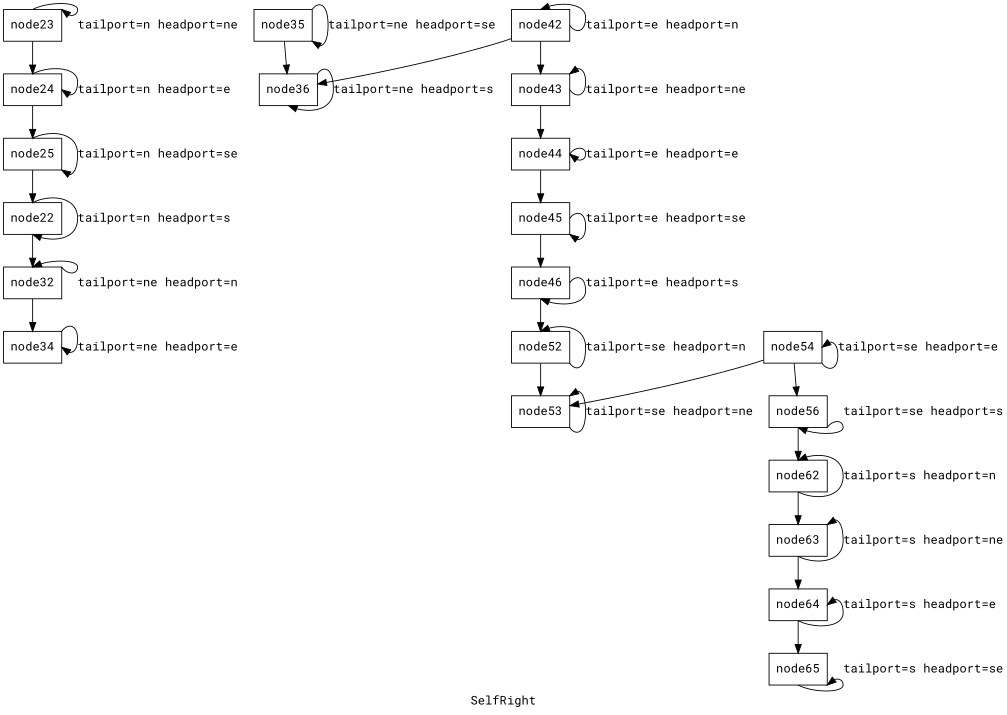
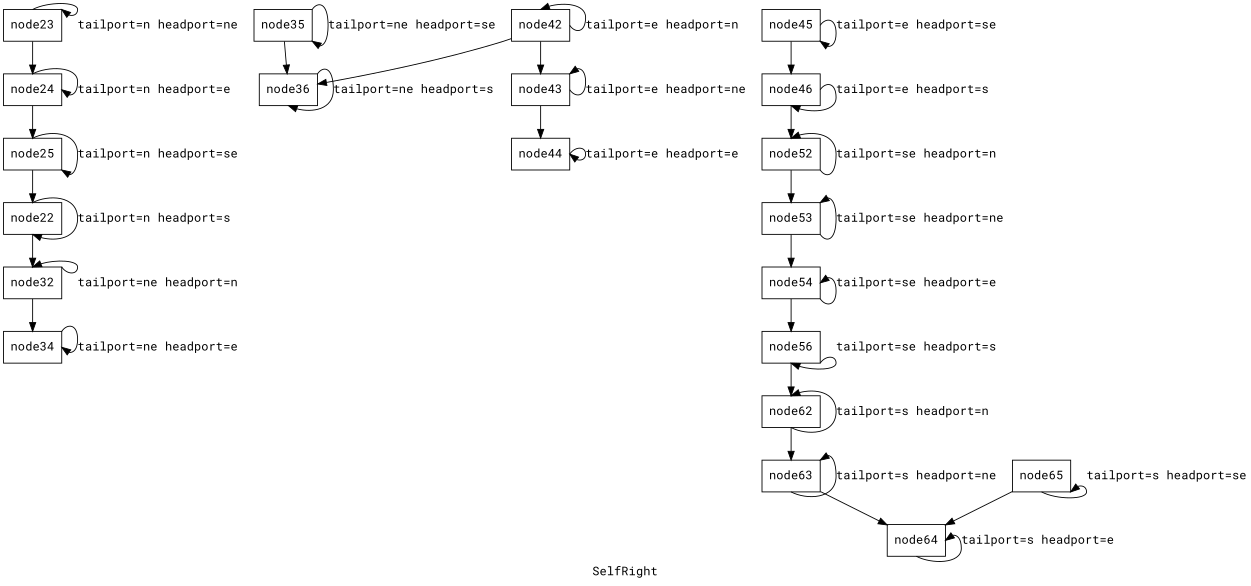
  digraph {
    fontname="Roboto Mono"
    label=SelfRight
    node [fontname="Roboto Mono" shape=box]
    edge [fontname="Roboto Mono"]
    node23
    node24
    node25
    n4 [label=node22]
    node32
    node34
    node35
    node36
    node42
    node43
    node44
    node45
    node46
    node52
    node53
    node54
    node56
    node62
    node63
    node64
    node65
    node23 -> node23 [headport=ne label="tailport=n headport=ne" tailport=n]
    node23 -> node24
    node24 -> node24 [headport=e label="tailport=n headport=e" tailport=n]
    node24 -> node25
    node25 -> node25 [headport=se label="tailport=n headport=se" tailport=n]
    node25 -> n4
    n4 -> n4 [headport=s label="tailport=n headport=s" tailport=n]
    n4 -> node32
    node32 -> node32 [headport=n label="tailport=ne headport=n" tailport=ne]
    node32 -> node34
    node34 -> node34 [headport=e label="tailport=ne headport=e" tailport=ne]
    node35 -> node35 [headport=se label="tailport=ne headport=se" tailport=ne]
    node35 -> node36
    node36 -> node36 [headport=s label="tailport=ne headport=s" tailport=ne]
    node42 -> node36
    node42 -> node42 [headport=n label="tailport=e headport=n" tailport=e]
    node42 -> node43
    node43 -> node43 [headport=ne label="tailport=e headport=ne" tailport=e]
    node43 -> node44
    node44 -> node44 [headport=e label="tailport=e headport=e" tailport=e]
-   node44 -> node45
    node45 -> node45 [headport=se label="tailport=e headport=se" tailport=e]
    node45 -> node46
    node46 -> node46 [headport=s label="tailport=e headport=s" tailport=e]
    node46 -> node52
    node52 -> node52 [headport=n label="tailport=se headport=n" tailport=se]
    node52 -> node53
    node53 -> node53 [headport=ne label="tailport=se headport=ne" tailport=se]
-   node54 -> node53
+   node53 -> node54
    node54 -> node54 [headport=e label="tailport=se headport=e" tailport=se]
    node54 -> node56
    node56 -> node56 [headport=s label="tailport=se headport=s" tailport=se]
    node56 -> node62
    node62 -> node62 [headport=n label="tailport=s headport=n" tailport=s]
    node62 -> node63
    node63 -> node63 [headport=ne label="tailport=s headport=ne" tailport=s]
    node63 -> node64
    node64 -> node64 [headport=e label="tailport=s headport=e" tailport=s]
-   node64 -> node65
+   node65 -> node64
    node65 -> node65 [headport=se label="tailport=s headport=se" tailport=s]
  }
